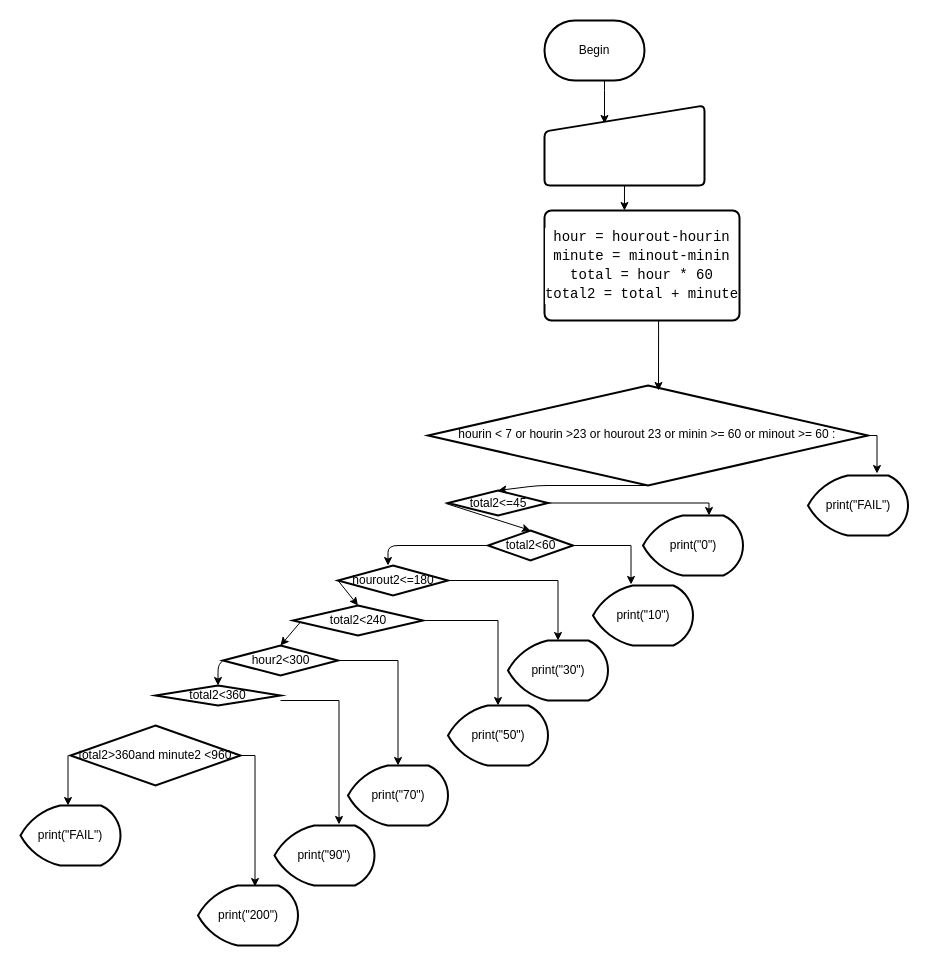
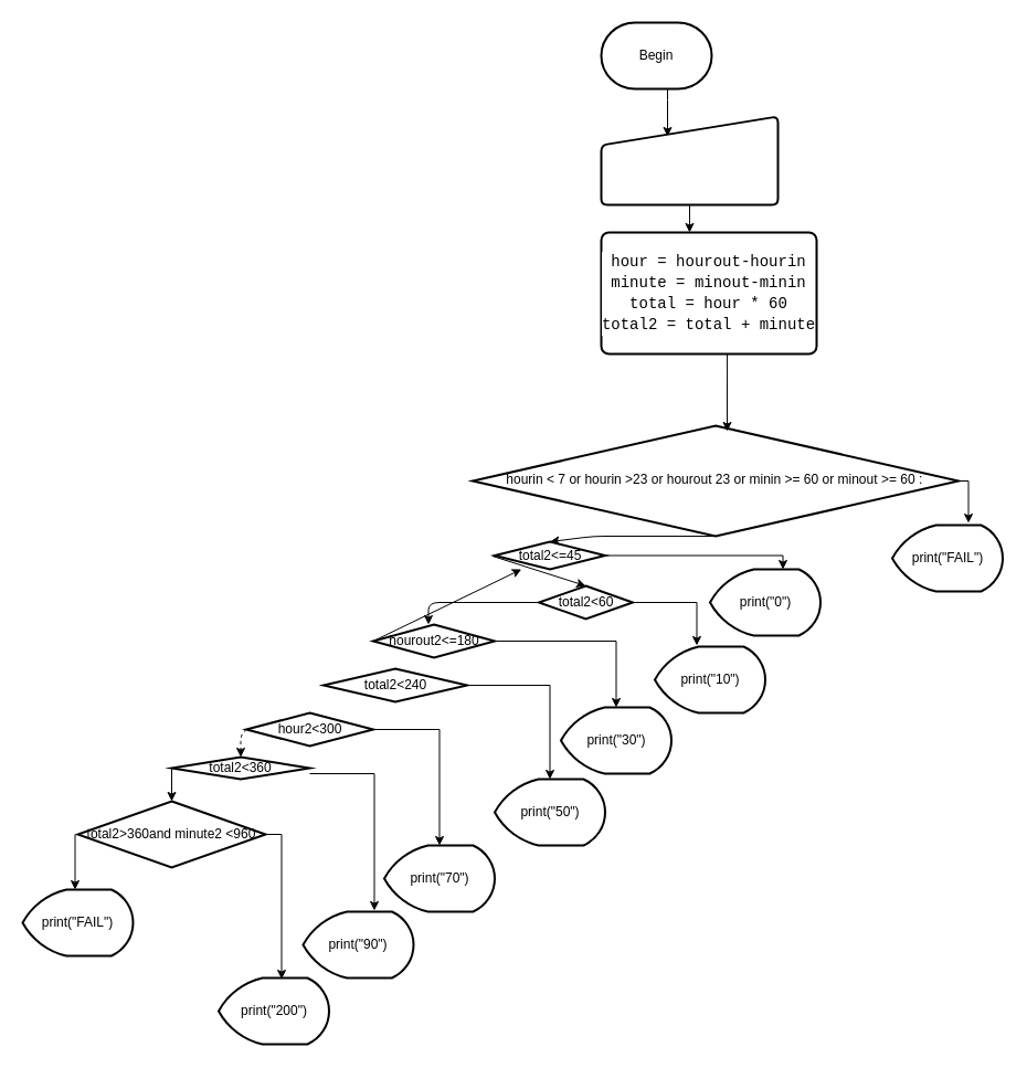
  <mxCell id="0" />
  <mxCell id="1" parent="0" />
  <mxCell id="2" style="edgeStyle=orthogonalEdgeStyle;rounded=0;orthogonalLoop=1;jettySize=auto;html=1;entryX=0.375;entryY=0.225;entryDx=0;entryDy=0;entryPerimeter=0;fontColor=#000000;" edge="1" parent="1" source="3" target="4"><mxGeometry relative="1" as="geometry"><Array as="points"><mxPoint x="604" y="90" /><mxPoint x="604" y="90" /></Array></mxGeometry></mxCell>
  <mxCell id="3" value="Begin" style="strokeWidth=2;html=1;shape=mxgraph.flowchart.terminator;whiteSpace=wrap;" vertex="1" parent="1"><mxGeometry x="544" y="20" width="100" height="60" as="geometry" /></mxCell>
  <mxCell id="4" value="" style="verticalLabelPosition=bottom;verticalAlign=top;html=1;strokeWidth=2;shape=manualInput;whiteSpace=wrap;rounded=1;size=26;arcSize=11;" vertex="1" parent="1"><mxGeometry x="544" y="105" width="160" height="80" as="geometry" /></mxCell>
  <mxCell id="5" style="edgeStyle=orthogonalEdgeStyle;rounded=0;orthogonalLoop=1;jettySize=auto;html=1;exitX=1;exitY=0.5;exitDx=0;exitDy=0;exitPerimeter=0;entryX=0.69;entryY=-0.033;entryDx=0;entryDy=0;entryPerimeter=0;" edge="1" parent="1" source="6" target="8"><mxGeometry relative="1" as="geometry" /></mxCell>
  <mxCell id="6" value="" style="strokeWidth=2;html=1;shape=mxgraph.flowchart.decision;whiteSpace=wrap;" vertex="1" parent="1"><mxGeometry x="427.5" y="385" width="440" height="100" as="geometry" /></mxCell>
  <mxCell id="7" value="&amp;nbsp;hourin &amp;lt; 7 or hourin &amp;gt;23 or hourout  23 or minin &amp;gt;= 60 or minout &amp;gt;= 60 :" style="text;html=1;" vertex="1" parent="1"><mxGeometry x="452.5" y="420" width="410" height="30" as="geometry" /></mxCell>
  <mxCell id="8" value="print(&quot;FAIL&quot;)" style="strokeWidth=2;html=1;shape=mxgraph.flowchart.display;whiteSpace=wrap;" vertex="1" parent="1"><mxGeometry x="807.5" y="475" width="100" height="60" as="geometry" /></mxCell>
  <mxCell id="9" style="edgeStyle=orthogonalEdgeStyle;rounded=0;orthogonalLoop=1;jettySize=auto;html=1;entryX=0.66;entryY=0;entryDx=0;entryDy=0;entryPerimeter=0;exitX=1;exitY=0.5;exitDx=0;exitDy=0;exitPerimeter=0;" edge="1" parent="1" source="10" target="23"><mxGeometry relative="1" as="geometry"><Array as="points"><mxPoint x="708.5" y="503" /></Array></mxGeometry></mxCell>
  <mxCell id="10" value="total2&amp;lt;=45" style="strokeWidth=2;html=1;shape=mxgraph.flowchart.decision;whiteSpace=wrap;" vertex="1" parent="1"><mxGeometry x="447.5" y="490" width="100" height="25" as="geometry" /></mxCell>
  <mxCell id="11" style="edgeStyle=orthogonalEdgeStyle;rounded=0;orthogonalLoop=1;jettySize=auto;html=1;entryX=0.38;entryY=-0.017;entryDx=0;entryDy=0;entryPerimeter=0;" edge="1" parent="1" source="12" target="24"><mxGeometry relative="1" as="geometry" /></mxCell>
  <mxCell id="12" value="total2&amp;lt;60" style="strokeWidth=2;html=1;shape=mxgraph.flowchart.decision;whiteSpace=wrap;" vertex="1" parent="1"><mxGeometry x="487.5" y="530" width="85" height="30" as="geometry" /></mxCell>
  <mxCell id="13" style="edgeStyle=orthogonalEdgeStyle;rounded=0;orthogonalLoop=1;jettySize=auto;html=1;entryX=0.57;entryY=0.017;entryDx=0;entryDy=0;entryPerimeter=0;" edge="1" parent="1" source="14" target="27"><mxGeometry relative="1" as="geometry"><Array as="points"><mxPoint x="254.5" y="755" /></Array></mxGeometry></mxCell>
  <mxCell id="14" value="total2&amp;gt;360and minute2 &amp;lt;960" style="strokeWidth=2;html=1;shape=mxgraph.flowchart.decision;whiteSpace=wrap;" vertex="1" parent="1"><mxGeometry x="70" y="725" width="170" height="60" as="geometry" /></mxCell>
  <mxCell id="15" style="edgeStyle=orthogonalEdgeStyle;rounded=0;orthogonalLoop=1;jettySize=auto;html=1;entryX=0.5;entryY=0;entryDx=0;entryDy=0;entryPerimeter=0;" edge="1" parent="1" source="16" target="26"><mxGeometry relative="1" as="geometry" /></mxCell>
  <mxCell id="16" value="total2&amp;lt;240" style="strokeWidth=2;html=1;shape=mxgraph.flowchart.decision;whiteSpace=wrap;" vertex="1" parent="1"><mxGeometry x="292.5" y="605" width="130" height="30" as="geometry" /></mxCell>
  <mxCell id="17" style="edgeStyle=orthogonalEdgeStyle;rounded=0;orthogonalLoop=1;jettySize=auto;html=1;entryX=0.5;entryY=0;entryDx=0;entryDy=0;entryPerimeter=0;" edge="1" parent="1" source="18" target="29"><mxGeometry relative="1" as="geometry" /></mxCell>
  <mxCell id="18" value="hourout2&amp;lt;=180" style="strokeWidth=2;html=1;shape=mxgraph.flowchart.decision;whiteSpace=wrap;" vertex="1" parent="1"><mxGeometry x="337.5" y="565" width="110" height="30" as="geometry" /></mxCell>
  <mxCell id="19" style="edgeStyle=orthogonalEdgeStyle;rounded=0;orthogonalLoop=1;jettySize=auto;html=1;" edge="1" parent="1" source="20" target="28"><mxGeometry relative="1" as="geometry" /></mxCell>
  <mxCell id="20" value="hour2&amp;lt;300" style="strokeWidth=2;html=1;shape=mxgraph.flowchart.decision;whiteSpace=wrap;" vertex="1" parent="1"><mxGeometry x="222.5" y="645" width="115" height="30" as="geometry" /></mxCell>
  <mxCell id="21" style="edgeStyle=orthogonalEdgeStyle;rounded=0;orthogonalLoop=1;jettySize=auto;html=1;entryX=0.645;entryY=-0.017;entryDx=0;entryDy=0;entryPerimeter=0;" edge="1" parent="1" source="22" target="25"><mxGeometry relative="1" as="geometry"><Array as="points"><mxPoint x="338.5" y="700" /></Array></mxGeometry></mxCell>
  <mxCell id="22" value="total2&amp;lt;360" style="strokeWidth=2;html=1;shape=mxgraph.flowchart.decision;whiteSpace=wrap;" vertex="1" parent="1"><mxGeometry x="155" y="685" width="125" height="20" as="geometry" /></mxCell>
  <mxCell id="23" value="print(&quot;0&quot;)" style="strokeWidth=2;html=1;shape=mxgraph.flowchart.display;whiteSpace=wrap;" vertex="1" parent="1"><mxGeometry x="642.5" y="515" width="100" height="60" as="geometry" /></mxCell>
  <mxCell id="24" value="print(&quot;10&quot;)" style="strokeWidth=2;html=1;shape=mxgraph.flowchart.display;whiteSpace=wrap;" vertex="1" parent="1"><mxGeometry x="592.5" y="585" width="100" height="60" as="geometry" /></mxCell>
  <mxCell id="25" value="print(&quot;90&quot;)" style="strokeWidth=2;html=1;shape=mxgraph.flowchart.display;whiteSpace=wrap;" vertex="1" parent="1"><mxGeometry x="274" y="825" width="100" height="60" as="geometry" /></mxCell>
  <mxCell id="26" value="print(&quot;50&quot;)" style="strokeWidth=2;html=1;shape=mxgraph.flowchart.display;whiteSpace=wrap;" vertex="1" parent="1"><mxGeometry x="447.5" y="705" width="100" height="60" as="geometry" /></mxCell>
  <mxCell id="27" value="print(&quot;200&quot;)" style="strokeWidth=2;html=1;shape=mxgraph.flowchart.display;whiteSpace=wrap;" vertex="1" parent="1"><mxGeometry x="197.5" y="885" width="100" height="60" as="geometry" /></mxCell>
  <mxCell id="28" value="print(&quot;70&quot;)" style="strokeWidth=2;html=1;shape=mxgraph.flowchart.display;whiteSpace=wrap;" vertex="1" parent="1"><mxGeometry x="347.5" y="765" width="100" height="60" as="geometry" /></mxCell>
  <mxCell id="29" value="print(&quot;30&quot;)" style="strokeWidth=2;html=1;shape=mxgraph.flowchart.display;whiteSpace=wrap;" vertex="1" parent="1"><mxGeometry x="507.5" y="640" width="100" height="60" as="geometry" /></mxCell>
  <mxCell id="30" value="print(&quot;FAIL&quot;)" style="strokeWidth=2;html=1;shape=mxgraph.flowchart.display;whiteSpace=wrap;" vertex="1" parent="1"><mxGeometry x="20" y="805" width="100" height="60" as="geometry" /></mxCell>
  <mxCell id="31" value="" style="endArrow=classic;html=1;" edge="1" parent="1"><mxGeometry width="50" height="50" relative="1" as="geometry"><mxPoint x="67.5" y="755" as="sourcePoint" /><mxPoint x="67.5" y="805" as="targetPoint" /></mxGeometry></mxCell>
  <mxCell id="32" value="" style="endArrow=classic;html=1;exitX=0.5;exitY=1;exitDx=0;exitDy=0;exitPerimeter=0;entryX=0.5;entryY=0;entryDx=0;entryDy=0;entryPerimeter=0;" edge="1" parent="1" source="6" target="10"><mxGeometry width="50" height="50" relative="1" as="geometry"><mxPoint x="17.5" y="1015" as="sourcePoint" /><mxPoint x="67.5" y="965" as="targetPoint" /><Array as="points"><mxPoint x="577.5" y="485" /><mxPoint x="537.5" y="485" /></Array></mxGeometry></mxCell>
  <mxCell id="33" value="" style="endArrow=classic;html=1;entryX=0.5;entryY=0;entryDx=0;entryDy=0;entryPerimeter=0;" edge="1" parent="1" target="12"><mxGeometry width="50" height="50" relative="1" as="geometry"><mxPoint x="445.5" y="503" as="sourcePoint" /><mxPoint x="67.5" y="965" as="targetPoint" /><Array as="points" /></mxGeometry></mxCell>
  <mxCell id="34" value="" style="endArrow=classic;html=1;exitX=0;exitY=0.5;exitDx=0;exitDy=0;exitPerimeter=0;" edge="1" parent="1" source="12"><mxGeometry width="50" height="50" relative="1" as="geometry"><mxPoint x="17.5" y="1015" as="sourcePoint" /><mxPoint x="387.5" y="565" as="targetPoint" /><Array as="points"><mxPoint x="387.5" y="545" /></Array></mxGeometry></mxCell>
- <mxCell id="35" value="" style="endArrow=classic;html=1;exitX=0;exitY=0.5;exitDx=0;exitDy=0;exitPerimeter=0;entryX=0.5;entryY=0;entryDx=0;entryDy=0;entryPerimeter=0;" edge="1" parent="1" source="18" target="16"><mxGeometry width="50" height="50" relative="1" as="geometry"><mxPoint x="17.5" y="1015" as="sourcePoint" /><mxPoint x="67.5" y="965" as="targetPoint" /></mxGeometry></mxCell>
- <mxCell id="36" value="" style="endArrow=classic;html=1;exitX=0.054;exitY=0.567;exitDx=0;exitDy=0;exitPerimeter=0;entryX=0.5;entryY=0;entryDx=0;entryDy=0;entryPerimeter=0;" edge="1" parent="1" source="16" target="20"><mxGeometry width="50" height="50" relative="1" as="geometry"><mxPoint x="17.5" y="1015" as="sourcePoint" /><mxPoint x="67.5" y="965" as="targetPoint" /></mxGeometry></mxCell>
- <mxCell id="37" value="" style="endArrow=classic;html=1;exitX=0;exitY=0.5;exitDx=0;exitDy=0;exitPerimeter=0;entryX=0.5;entryY=0;entryDx=0;entryDy=0;entryPerimeter=0;" edge="1" parent="1" source="20" target="22"><mxGeometry width="50" height="50" relative="1" as="geometry"><mxPoint x="17.5" y="1015" as="sourcePoint" /><mxPoint x="67.5" y="965" as="targetPoint" /><Array as="points"><mxPoint x="217.5" y="665" /></Array></mxGeometry></mxCell>
+ <mxCell id="35" value="" style="endArrow=classic;html=1;exitX=0;exitY=0.5;exitDx=0;exitDy=0;exitPerimeter=0;" edge="1" parent="1" source="18" target="10"><mxGeometry width="50" height="50" relative="1" as="geometry"><mxPoint x="17.5" y="1015" as="sourcePoint" /><mxPoint x="67.5" y="965" as="targetPoint" /></mxGeometry></mxCell>
+ <mxCell id="37" value="" style="endArrow=classic;html=1;exitX=0;exitY=0.5;exitDx=0;exitDy=0;exitPerimeter=0;entryX=0.5;entryY=0;entryDx=0;entryDy=0;entryPerimeter=0;dashed=1;" edge="1" parent="1" source="20" target="22"><mxGeometry width="50" height="50" relative="1" as="geometry"><mxPoint x="17.5" y="1015" as="sourcePoint" /><mxPoint x="67.5" y="965" as="targetPoint" /><Array as="points"><mxPoint x="217.5" y="665" /></Array></mxGeometry></mxCell>
+ <mxCell id="38" value="" style="endArrow=classic;html=1;exitX=0;exitY=0.5;exitDx=0;exitDy=0;exitPerimeter=0;entryX=0.5;entryY=0;entryDx=0;entryDy=0;entryPerimeter=0;" edge="1" parent="1" source="22" target="14"><mxGeometry width="50" height="50" relative="1" as="geometry"><mxPoint x="17.5" y="1015" as="sourcePoint" /><mxPoint x="67.5" y="965" as="targetPoint" /></mxGeometry></mxCell>
  <mxCell id="39" value="&lt;div style=&quot;font-family: consolas, &amp;quot;courier new&amp;quot;, monospace; font-size: 14px; line-height: 19px; white-space: pre;&quot;&gt;&lt;div&gt;hour = hourout-hourin&lt;/div&gt;&lt;div&gt;minute = minout-minin&lt;/div&gt;&lt;div&gt;total = hour * &lt;span style=&quot;&quot;&gt;60&lt;/span&gt;&lt;/div&gt;&lt;div&gt;total2 = total + minute&lt;/div&gt;&lt;/div&gt;" style="rounded=1;whiteSpace=wrap;html=1;absoluteArcSize=1;arcSize=14;strokeWidth=2;fontColor=#000000;labelBackgroundColor=#FFFFFF;" vertex="1" parent="1"><mxGeometry x="544" y="210" width="195" height="110" as="geometry" /></mxCell>
  <mxCell id="40" value="" style="endArrow=classic;html=1;fontColor=#000000;exitX=0.585;exitY=1;exitDx=0;exitDy=0;exitPerimeter=0;" edge="1" parent="1" source="39"><mxGeometry width="50" height="50" relative="1" as="geometry"><mxPoint x="29" y="1090" as="sourcePoint" /><mxPoint x="658" y="390" as="targetPoint" /></mxGeometry></mxCell>
  <mxCell id="41" value="" style="endArrow=classic;html=1;fontColor=#000000;exitX=0.5;exitY=1;exitDx=0;exitDy=0;entryX=0.41;entryY=0;entryDx=0;entryDy=0;entryPerimeter=0;" edge="1" parent="1" source="4" target="39"><mxGeometry width="50" height="50" relative="1" as="geometry"><mxPoint x="29" y="1090" as="sourcePoint" /><mxPoint x="79" y="1040" as="targetPoint" /></mxGeometry></mxCell>
